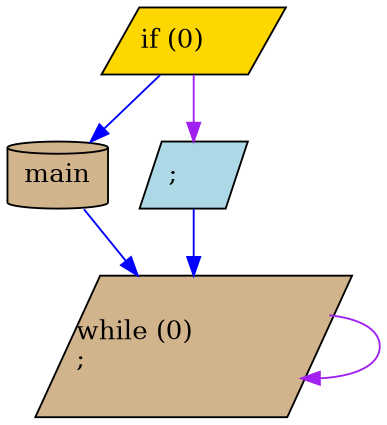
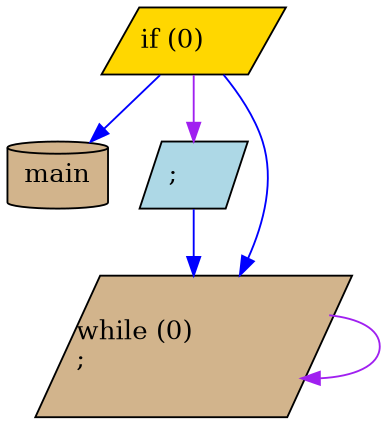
  digraph {
    node [fillcolor=tan shape=parallelogram style=filled]
    edge [color=blue]
    main [shape=cylinder]
    n2 [fillcolor=gold label="if (0)\l"]
    n3 [fillcolor=lightblue label=";\l"]
    n4 [label="while (0)\l;\l"]
    n2 -> main
    n2 -> n3 [color=purple]
-   main -> n4
+   n2 -> n4
    n3 -> n4
    n4 -> n4 [color=purple]
  }
